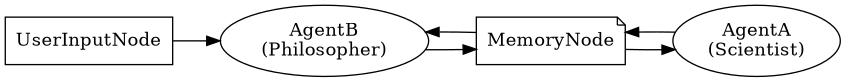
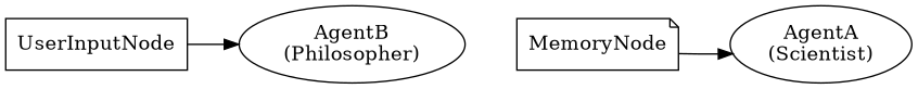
  digraph {
    rankdir=LR
    node [shape=ellipse]
    UserInputNode [shape=box]
    n2 [label="AgentB\n(Philosopher)"]
    n3 [label="AgentA\n(Scientist)"]
    MemoryNode [shape=note]
    UserInputNode -> n2
-   n2 -> MemoryNode
-   n3 -> MemoryNode
-   MemoryNode -> n2
    MemoryNode -> n3
  }
